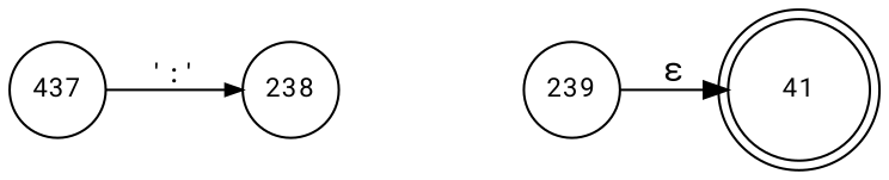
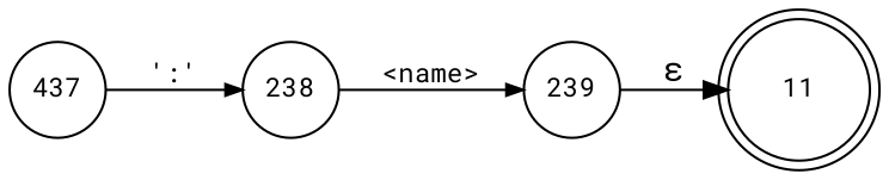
  digraph {
    fontname="Roboto Mono"
    rankdir=LR
    node [fixedsize=true fontname="Roboto Mono" fontsize=11 shape=circle peripheries=1]
    edge [arrowhead=normal arrowsize=.7 fontname="Roboto Mono" fontsize=11]
-   n1 [label=41 shape=doublecircle width=.6 peripheries=""]
+   n1 [label=11 shape=doublecircle width=.6 peripheries=""]
    n2 [label=437 width=.55]
    n3 [label=238 width=.55]
    n4 [label=239 width=.55]
    n2 -> n3 [label="':'"]
+   n3 -> n4 [label="<name>"]
    n4 -> n1 [label="&epsilon;" arrowhead="" arrowsize="" fontsize=""]
  }
